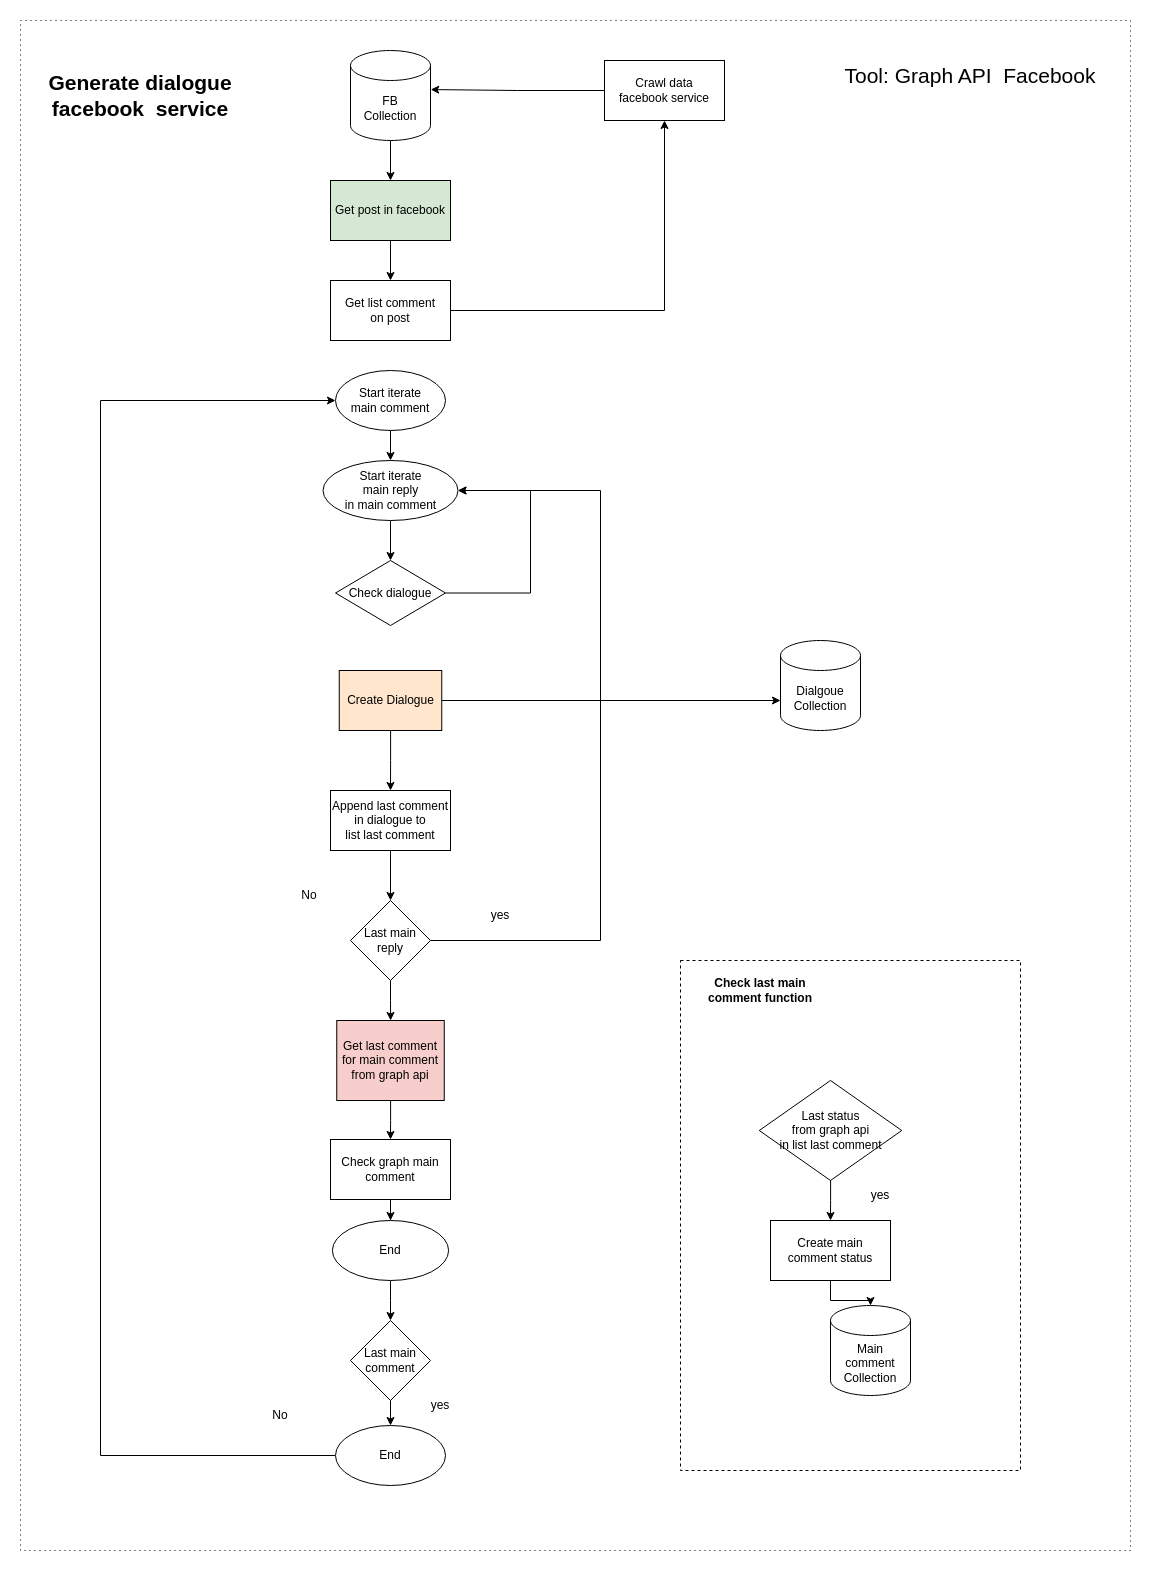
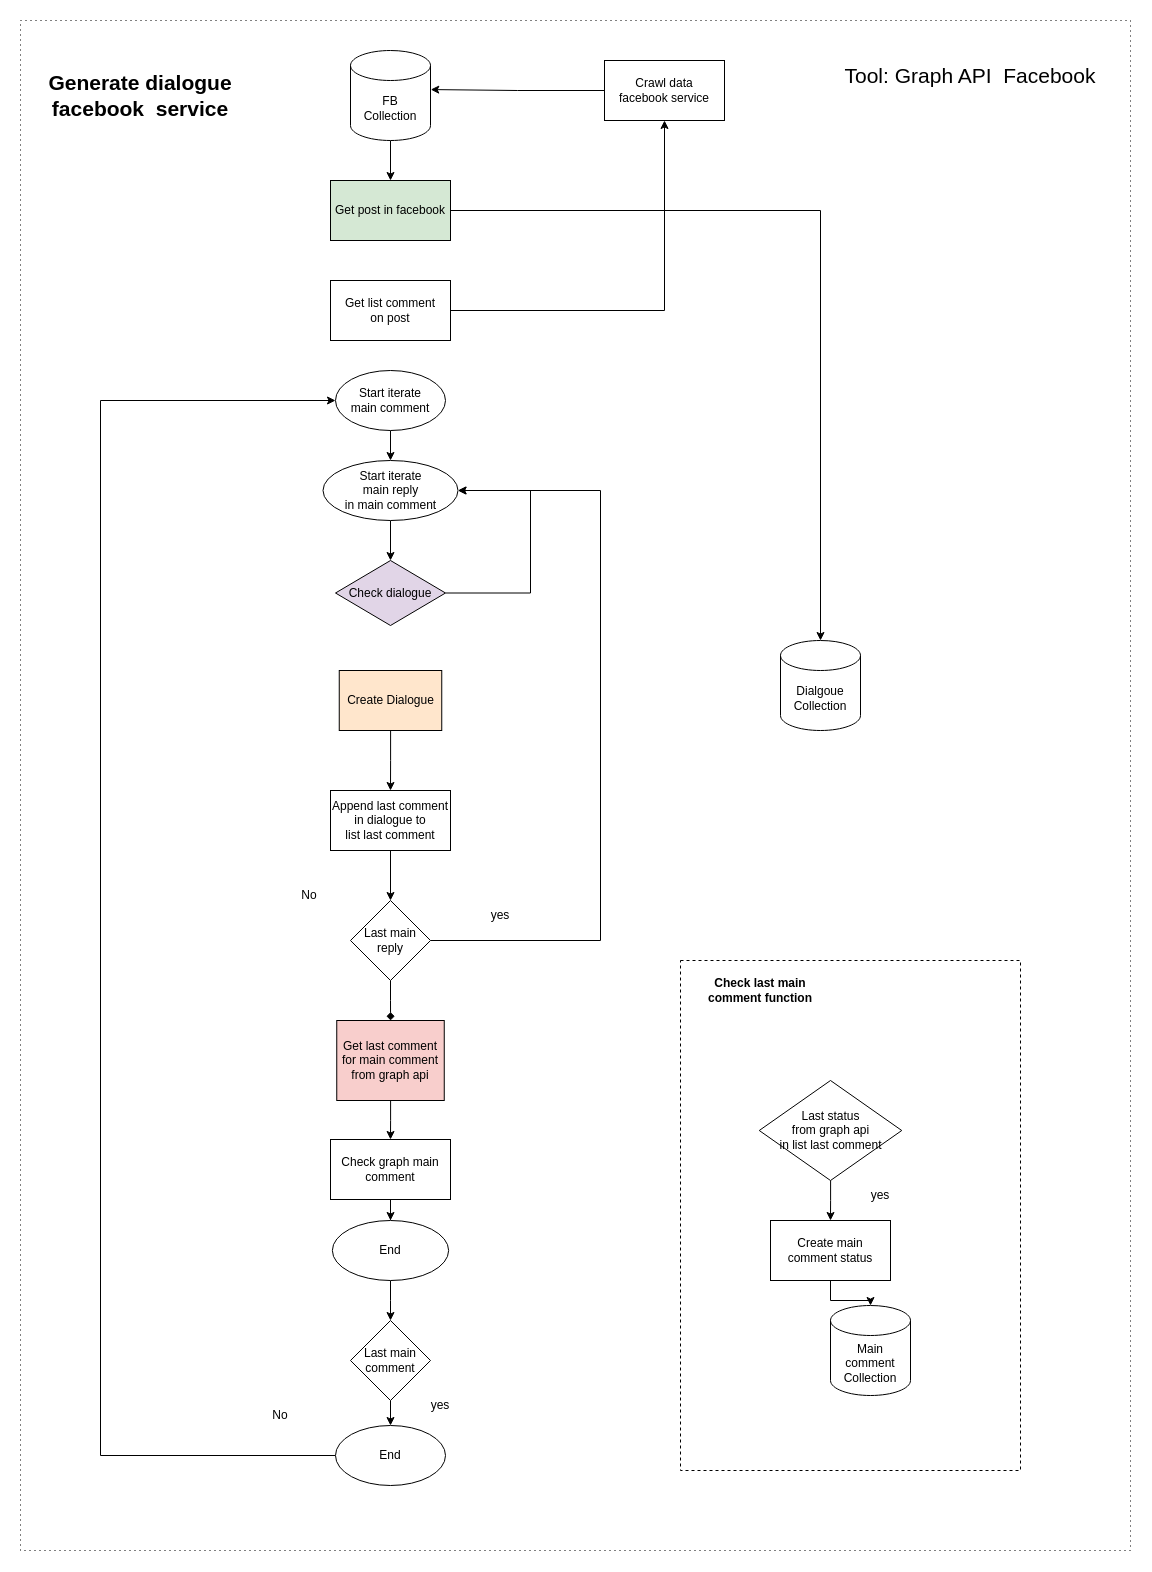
  <mxCell id="0" />
  <mxCell id="1" parent="0" />
  <mxCell id="2" value="" style="rounded=0;whiteSpace=wrap;html=1;dashed=1;dashPattern=1 4;" vertex="1" parent="1"><mxGeometry x="20" y="20" width="1110" height="1530" as="geometry" /></mxCell>
  <mxCell id="3" value="" style="edgeStyle=orthogonalEdgeStyle;rounded=0;orthogonalLoop=1;jettySize=auto;html=1;" edge="1" parent="1" source="4" target="8"><mxGeometry relative="1" as="geometry" /></mxCell>
  <mxCell id="4" value="FB&lt;br&gt;Collection" style="shape=cylinder3;whiteSpace=wrap;html=1;boundedLbl=1;backgroundOutline=1;size=15;" vertex="1" parent="1"><mxGeometry x="350" y="50" width="80" height="90" as="geometry" /></mxCell>
  <mxCell id="5" style="edgeStyle=orthogonalEdgeStyle;rounded=0;orthogonalLoop=1;jettySize=auto;html=1;entryX=1.003;entryY=0.434;entryDx=0;entryDy=0;entryPerimeter=0;" edge="1" parent="1" source="6" target="4"><mxGeometry relative="1" as="geometry" /></mxCell>
  <mxCell id="6" value="Crawl data &lt;br&gt;facebook service" style="rounded=0;whiteSpace=wrap;html=1;" vertex="1" parent="1"><mxGeometry x="604" y="60" width="120" height="60" as="geometry" /></mxCell>
- <mxCell id="7" value="" style="edgeStyle=orthogonalEdgeStyle;rounded=0;orthogonalLoop=1;jettySize=auto;html=1;" edge="1" parent="1" source="8" target="10"><mxGeometry relative="1" as="geometry" /></mxCell>
+ <mxCell id="7" value="" style="edgeStyle=orthogonalEdgeStyle;rounded=0;orthogonalLoop=1;jettySize=auto;html=1;" edge="1" parent="1" source="8" target="31"><mxGeometry relative="1" as="geometry" /></mxCell>
  <mxCell id="8" value="Get post in facebook" style="rounded=0;whiteSpace=wrap;html=1;fillColor=#d5e8d4;" vertex="1" parent="1"><mxGeometry x="330" y="180" width="120" height="60" as="geometry" /></mxCell>
  <mxCell id="9" value="" style="edgeStyle=orthogonalEdgeStyle;rounded=0;orthogonalLoop=1;jettySize=auto;html=1;" edge="1" parent="1" source="10" target="6"><mxGeometry relative="1" as="geometry" /></mxCell>
  <mxCell id="10" value="Get list comment&lt;br&gt;on post" style="rounded=0;whiteSpace=wrap;html=1;" vertex="1" parent="1"><mxGeometry x="330" y="280" width="120" height="60" as="geometry" /></mxCell>
  <mxCell id="11" value="" style="edgeStyle=orthogonalEdgeStyle;rounded=0;orthogonalLoop=1;jettySize=auto;html=1;" edge="1" parent="1" source="12" target="21"><mxGeometry relative="1" as="geometry" /></mxCell>
  <mxCell id="12" value="Start iterate &lt;br&gt;main comment" style="ellipse;whiteSpace=wrap;html=1;" vertex="1" parent="1"><mxGeometry x="335" y="370" width="110" height="60" as="geometry" /></mxCell>
  <mxCell id="13" style="edgeStyle=orthogonalEdgeStyle;rounded=0;orthogonalLoop=1;jettySize=auto;html=1;entryX=0;entryY=0.5;entryDx=0;entryDy=0;" edge="1" parent="1" source="14" target="12"><mxGeometry relative="1" as="geometry"><mxPoint x="150" y="387.895" as="targetPoint" /><Array as="points"><mxPoint x="100" y="1455" /><mxPoint x="100" y="400" /></Array></mxGeometry></mxCell>
  <mxCell id="14" value="End" style="ellipse;whiteSpace=wrap;html=1;" vertex="1" parent="1"><mxGeometry x="335" y="1425" width="110" height="60" as="geometry" /></mxCell>
  <mxCell id="15" value="" style="edgeStyle=orthogonalEdgeStyle;rounded=0;orthogonalLoop=1;jettySize=auto;html=1;" edge="1" parent="1" source="16" target="14"><mxGeometry relative="1" as="geometry" /></mxCell>
  <mxCell id="16" value="Last main comment" style="rhombus;whiteSpace=wrap;html=1;" vertex="1" parent="1"><mxGeometry x="350" y="1320" width="80" height="80" as="geometry" /></mxCell>
- <mxCell id="17" value="" style="edgeStyle=orthogonalEdgeStyle;rounded=0;orthogonalLoop=1;jettySize=auto;html=1;" edge="1" parent="1" source="19" target="35"><mxGeometry relative="1" as="geometry" /></mxCell>
+ <mxCell id="17" value="" style="edgeStyle=orthogonalEdgeStyle;rounded=0;orthogonalLoop=1;jettySize=auto;html=1;endArrow=diamond;" edge="1" parent="1" source="19" target="35"><mxGeometry relative="1" as="geometry" /></mxCell>
  <mxCell id="18" style="edgeStyle=orthogonalEdgeStyle;rounded=0;orthogonalLoop=1;jettySize=auto;html=1;fontSize=21;entryX=1;entryY=0.5;entryDx=0;entryDy=0;" edge="1" parent="1" source="19" target="21"><mxGeometry relative="1" as="geometry"><mxPoint x="510" y="480" as="targetPoint" /><Array as="points"><mxPoint x="600" y="940" /><mxPoint x="600" y="490" /></Array></mxGeometry></mxCell>
  <mxCell id="19" value="Last main reply" style="rhombus;whiteSpace=wrap;html=1;" vertex="1" parent="1"><mxGeometry x="350" y="900" width="80" height="80" as="geometry" /></mxCell>
  <mxCell id="20" value="" style="edgeStyle=orthogonalEdgeStyle;rounded=0;orthogonalLoop=1;jettySize=auto;html=1;" edge="1" parent="1" source="21" target="23"><mxGeometry relative="1" as="geometry" /></mxCell>
  <mxCell id="21" value="Start iterate&lt;br&gt;main reply &lt;br&gt;in main comment" style="ellipse;whiteSpace=wrap;html=1;" vertex="1" parent="1"><mxGeometry x="322.5" y="460" width="135" height="60" as="geometry" /></mxCell>
  <mxCell id="22" style="edgeStyle=orthogonalEdgeStyle;rounded=0;orthogonalLoop=1;jettySize=auto;html=1;entryX=1;entryY=0.5;entryDx=0;entryDy=0;" edge="1" parent="1" source="23" target="21"><mxGeometry relative="1" as="geometry"><mxPoint x="460" y="490" as="targetPoint" /><Array as="points"><mxPoint x="530" y="593" /><mxPoint x="530" y="490" /></Array></mxGeometry></mxCell>
- <mxCell id="23" value="Check dialogue" style="rhombus;whiteSpace=wrap;html=1;" vertex="1" parent="1"><mxGeometry x="335" y="560" width="110" height="65" as="geometry" /></mxCell>
+ <mxCell id="23" value="Check dialogue" style="rhombus;whiteSpace=wrap;html=1;fillColor=#e1d5e7;" vertex="1" parent="1"><mxGeometry x="335" y="560" width="110" height="65" as="geometry" /></mxCell>
  <mxCell id="24" value="No" style="text;html=1;strokeColor=none;fillColor=none;align=center;verticalAlign=middle;whiteSpace=wrap;rounded=0;" vertex="1" parent="1"><mxGeometry x="278.75" y="880" width="60" height="30" as="geometry" /></mxCell>
  <mxCell id="25" value="No" style="text;html=1;strokeColor=none;fillColor=none;align=center;verticalAlign=middle;whiteSpace=wrap;rounded=0;" vertex="1" parent="1"><mxGeometry y="1400" width="60" height="30" as="geometry" x="250" /></mxCell>
  <mxCell id="26" value="yes" style="text;html=1;strokeColor=none;fillColor=none;align=center;verticalAlign=middle;whiteSpace=wrap;rounded=0;" vertex="1" parent="1"><mxGeometry x="860" y="1180" width="60" height="30" as="geometry" /></mxCell>
  <mxCell id="27" value="yes" style="text;html=1;strokeColor=none;fillColor=none;align=center;verticalAlign=middle;whiteSpace=wrap;rounded=0;" vertex="1" parent="1"><mxGeometry x="410" y="1390" width="60" height="30" as="geometry" /></mxCell>
- <mxCell id="28" style="edgeStyle=orthogonalEdgeStyle;rounded=0;orthogonalLoop=1;jettySize=auto;html=1;entryX=0;entryY=0;entryDx=0;entryDy=60;entryPerimeter=0;" edge="1" parent="1" source="30" target="31"><mxGeometry relative="1" as="geometry" /></mxCell>
  <mxCell id="29" value="" style="edgeStyle=orthogonalEdgeStyle;rounded=0;orthogonalLoop=1;jettySize=auto;html=1;" edge="1" parent="1" source="30" target="33"><mxGeometry relative="1" as="geometry" /></mxCell>
  <mxCell id="30" value="Create Dialogue" style="rounded=0;whiteSpace=wrap;html=1;fillColor=#ffe6cc;" vertex="1" parent="1"><mxGeometry x="338.75" y="670" width="102.5" height="60" as="geometry" /></mxCell>
  <mxCell id="31" value="Dialgoue&lt;br&gt;Collection" style="shape=cylinder3;whiteSpace=wrap;html=1;boundedLbl=1;backgroundOutline=1;size=15;" vertex="1" parent="1"><mxGeometry x="780" y="640" width="80" height="90" as="geometry" /></mxCell>
  <mxCell id="32" style="edgeStyle=orthogonalEdgeStyle;rounded=0;orthogonalLoop=1;jettySize=auto;html=1;entryX=0.5;entryY=0;entryDx=0;entryDy=0;" edge="1" parent="1" source="33" target="19"><mxGeometry relative="1" as="geometry" /></mxCell>
  <mxCell id="33" value="Append last comment in dialogue to &lt;br&gt;list last comment" style="rounded=0;whiteSpace=wrap;html=1;" vertex="1" parent="1"><mxGeometry x="330" y="790" width="120" height="60" as="geometry" /></mxCell>
  <mxCell id="34" value="" style="edgeStyle=orthogonalEdgeStyle;rounded=0;orthogonalLoop=1;jettySize=auto;html=1;" edge="1" parent="1" source="35" target="37"><mxGeometry relative="1" as="geometry" /></mxCell>
  <mxCell id="35" value="Get last comment&lt;br&gt;for main comment&lt;br&gt;from graph api" style="rounded=0;whiteSpace=wrap;html=1;fillColor=#f8cecc;" vertex="1" parent="1"><mxGeometry x="336.25" y="1020" width="107.5" height="80" as="geometry" /></mxCell>
  <mxCell id="36" value="" style="edgeStyle=orthogonalEdgeStyle;rounded=0;orthogonalLoop=1;jettySize=auto;html=1;" edge="1" parent="1" source="37" target="39"><mxGeometry relative="1" as="geometry" /></mxCell>
  <mxCell id="37" value="Check graph main comment" style="rounded=0;whiteSpace=wrap;html=1;" vertex="1" parent="1"><mxGeometry x="330" y="1139" width="120" height="60" as="geometry" /></mxCell>
  <mxCell id="38" value="" style="edgeStyle=orthogonalEdgeStyle;rounded=0;orthogonalLoop=1;jettySize=auto;html=1;" edge="1" parent="1" source="39" target="16"><mxGeometry relative="1" as="geometry" /></mxCell>
  <mxCell id="39" value="End" style="ellipse;whiteSpace=wrap;html=1;" vertex="1" parent="1"><mxGeometry x="331.87" y="1220" width="116.25" height="60" as="geometry" /></mxCell>
  <mxCell id="40" value="" style="rounded=0;whiteSpace=wrap;html=1;dashed=1;" vertex="1" parent="1"><mxGeometry x="680" y="960" width="340" height="510" as="geometry" /></mxCell>
  <mxCell id="41" value="" style="edgeStyle=orthogonalEdgeStyle;rounded=0;orthogonalLoop=1;jettySize=auto;html=1;" edge="1" parent="1" source="42" target="45"><mxGeometry relative="1" as="geometry" /></mxCell>
  <mxCell id="42" value="Last status&lt;br&gt;from graph api&lt;br&gt;in list last comment" style="rhombus;whiteSpace=wrap;html=1;" vertex="1" parent="1"><mxGeometry x="758.75" y="1080" width="142.5" height="100" as="geometry" /></mxCell>
  <mxCell id="43" value="Main comment&lt;br&gt;Collection" style="shape=cylinder3;whiteSpace=wrap;html=1;boundedLbl=1;backgroundOutline=1;size=15;" vertex="1" parent="1"><mxGeometry x="830" y="1305" width="80" height="90" as="geometry" /></mxCell>
  <mxCell id="44" value="" style="edgeStyle=orthogonalEdgeStyle;rounded=0;orthogonalLoop=1;jettySize=auto;html=1;" edge="1" parent="1" source="45" target="43"><mxGeometry relative="1" as="geometry" /></mxCell>
  <mxCell id="45" value="Create main comment status" style="rounded=0;whiteSpace=wrap;html=1;" vertex="1" parent="1"><mxGeometry x="770" y="1220" width="120" height="60" as="geometry" /></mxCell>
  <mxCell id="46" value="&lt;b&gt;Check last main comment function&lt;/b&gt;" style="text;html=1;strokeColor=none;fillColor=none;align=center;verticalAlign=middle;whiteSpace=wrap;rounded=0;" vertex="1" parent="1"><mxGeometry x="690" y="970" width="140" height="40" as="geometry" /></mxCell>
  <mxCell id="47" value="&lt;b&gt;&lt;font style=&quot;font-size: 21px;&quot;&gt;Generate dialogue facebook&amp;nbsp; service&lt;/font&gt;&lt;/b&gt;" style="text;html=1;strokeColor=none;fillColor=none;align=center;verticalAlign=middle;whiteSpace=wrap;rounded=0;dashed=1;dashPattern=1 4;" vertex="1" parent="1"><mxGeometry x="40" y="45" width="200" height="100" as="geometry" /></mxCell>
  <mxCell id="48" value="Tool: Graph API&amp;nbsp; Facebook" style="text;html=1;strokeColor=none;fillColor=none;align=center;verticalAlign=middle;whiteSpace=wrap;rounded=0;dashed=1;dashPattern=1 4;fontSize=21;" vertex="1" parent="1"><mxGeometry x="840" y="40" width="260" height="70" as="geometry" /></mxCell>
  <mxCell id="49" value="yes" style="text;html=1;strokeColor=none;fillColor=none;align=center;verticalAlign=middle;whiteSpace=wrap;rounded=0;" vertex="1" parent="1"><mxGeometry x="850" y="1180" width="60" height="30" as="geometry" /></mxCell>
  <mxCell id="50" value="yes" style="text;html=1;strokeColor=none;fillColor=none;align=center;verticalAlign=middle;whiteSpace=wrap;rounded=0;" vertex="1" parent="1"><mxGeometry x="470" y="900" width="60" height="30" as="geometry" /></mxCell>
